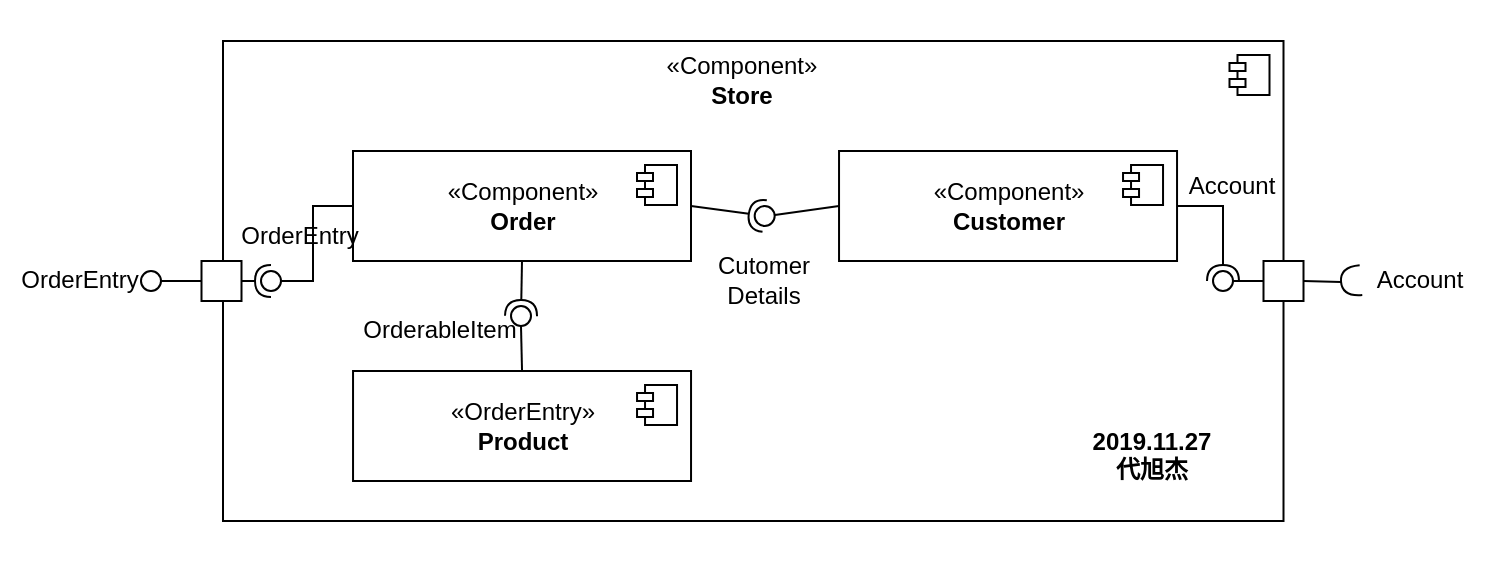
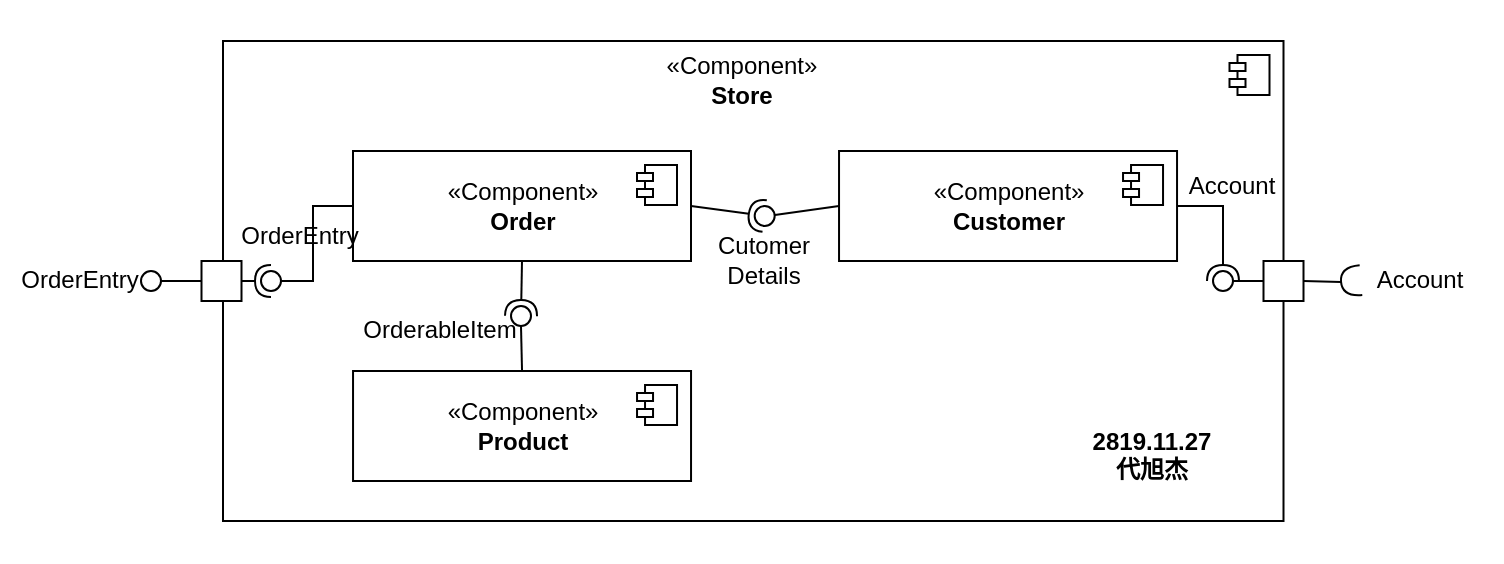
  <mxCell id="0" />
  <mxCell id="1" parent="0" />
  <mxCell id="2" value="" style="html=1;" vertex="1" parent="1"><mxGeometry x="111" y="20" width="530.25" height="240" as="geometry" /></mxCell>
  <mxCell id="3" value="" style="shape=component;jettyWidth=8;jettyHeight=4;" vertex="1" parent="2"><mxGeometry x="1" width="20" height="20" relative="1" as="geometry"><mxPoint x="-27" y="7" as="offset" /></mxGeometry></mxCell>
  <mxCell id="4" value="&lt;span style=&quot;white-space: nowrap&quot;&gt;«Component»&lt;/span&gt;&lt;br style=&quot;white-space: nowrap&quot;&gt;&lt;span style=&quot;white-space: nowrap&quot;&gt;&lt;b&gt;Store&lt;/b&gt;&lt;/span&gt;" style="text;html=1;strokeColor=none;fillColor=none;align=center;verticalAlign=middle;whiteSpace=wrap;rounded=0;" vertex="1" parent="2"><mxGeometry x="169" y="15" width="182" height="10" as="geometry" /></mxCell>
  <mxCell id="5" value="«Component»&lt;br&gt;&lt;b&gt;Order&lt;/b&gt;" style="html=1;" vertex="1" parent="2"><mxGeometry x="65.0" y="55" width="169" height="55" as="geometry" /></mxCell>
  <mxCell id="6" value="" style="shape=component;jettyWidth=8;jettyHeight=4;" vertex="1" parent="5"><mxGeometry x="1" width="20" height="20" relative="1" as="geometry"><mxPoint x="-27" y="7" as="offset" /></mxGeometry></mxCell>
  <mxCell id="7" value="«Component»&lt;br&gt;&lt;b&gt;Customer&lt;/b&gt;" style="html=1;" vertex="1" parent="2"><mxGeometry x="308.02" y="55" width="169" height="55" as="geometry" /></mxCell>
  <mxCell id="8" value="" style="shape=component;jettyWidth=8;jettyHeight=4;" vertex="1" parent="7"><mxGeometry x="1" width="20" height="20" relative="1" as="geometry"><mxPoint x="-27" y="7" as="offset" /></mxGeometry></mxCell>
  <mxCell id="9" value="" style="ellipse;whiteSpace=wrap;html=1;fontFamily=Helvetica;fontSize=12;fontColor=#000000;align=center;strokeColor=#000000;fillColor=#ffffff;points=[];aspect=fixed;resizable=0;" vertex="1" parent="2"><mxGeometry x="265.837" y="82.5" width="10" height="10" as="geometry" /></mxCell>
  <mxCell id="10" value="" style="rounded=0;orthogonalLoop=1;jettySize=auto;html=1;endArrow=none;endFill=0;exitX=0;exitY=0.5;exitDx=0;exitDy=0;" edge="1" parent="2" source="7"><mxGeometry relative="1" as="geometry"><mxPoint x="-63.673" y="270" as="sourcePoint" /><mxPoint x="275.918" y="87" as="targetPoint" /></mxGeometry></mxCell>
  <mxCell id="11" value="" style="rounded=0;orthogonalLoop=1;jettySize=auto;html=1;endArrow=halfCircle;endFill=0;entryX=0.5;entryY=0.5;entryDx=0;entryDy=0;endSize=6;strokeWidth=1;exitX=1;exitY=0.5;exitDx=0;exitDy=0;" edge="1" target="9" parent="2" source="5"><mxGeometry relative="1" as="geometry"><mxPoint x="-21.224" y="270" as="sourcePoint" /></mxGeometry></mxCell>
- <mxCell id="12" value="Cutomer&lt;br&gt;Details" style="text;html=1;strokeColor=none;fillColor=none;align=center;verticalAlign=middle;whiteSpace=wrap;rounded=0;" vertex="1" parent="2"><mxGeometry x="249.918" y="110" width="42.449" height="20" as="geometry" /></mxCell>
+ <mxCell id="12" value="Cutomer&lt;br&gt;Details" style="text;html=1;strokeColor=none;fillColor=none;align=center;verticalAlign=middle;whiteSpace=wrap;rounded=0;" vertex="1" parent="2"><mxGeometry x="249.918" y="100" width="42.449" height="20" as="geometry" /></mxCell>
  <mxCell id="13" value="" style="whiteSpace=wrap;html=1;aspect=fixed;" vertex="1" parent="2"><mxGeometry x="520.25" y="110" width="20" height="20" as="geometry" /></mxCell>
  <mxCell id="14" value="" style="rounded=0;orthogonalLoop=1;jettySize=auto;html=1;endArrow=none;endFill=0;exitX=0;exitY=0.5;exitDx=0;exitDy=0;" edge="1" target="16" parent="2" source="13"><mxGeometry relative="1" as="geometry"><mxPoint x="480" y="120" as="sourcePoint" /></mxGeometry></mxCell>
  <mxCell id="15" value="" style="rounded=0;orthogonalLoop=1;jettySize=auto;html=1;endArrow=halfCircle;endFill=0;entryX=0.5;entryY=0.5;entryDx=0;entryDy=0;endSize=6;strokeWidth=1;exitX=1;exitY=0.5;exitDx=0;exitDy=0;edgeStyle=orthogonalEdgeStyle;" edge="1" target="16" parent="2" source="7"><mxGeometry relative="1" as="geometry"><mxPoint x="520" y="120" as="sourcePoint" /></mxGeometry></mxCell>
  <mxCell id="16" value="" style="ellipse;whiteSpace=wrap;html=1;fontFamily=Helvetica;fontSize=12;fontColor=#000000;align=center;strokeColor=#000000;fillColor=#ffffff;points=[];aspect=fixed;resizable=0;" vertex="1" parent="2"><mxGeometry x="495" y="115" width="10" height="10" as="geometry" /></mxCell>
  <mxCell id="17" value="Account" style="text;html=1;strokeColor=none;fillColor=none;align=center;verticalAlign=middle;whiteSpace=wrap;rounded=0;" vertex="1" parent="2"><mxGeometry x="485" y="62.5" width="40" height="20" as="geometry" /></mxCell>
- <mxCell id="18" value="«OrderEntry»&lt;br&gt;&lt;b&gt;Product&lt;/b&gt;" style="html=1;" vertex="1" parent="2"><mxGeometry x="65.02" y="165" width="169" height="55" as="geometry" /></mxCell>
+ <mxCell id="18" value="«Component»&lt;br&gt;&lt;b&gt;Product&lt;/b&gt;" style="html=1;" vertex="1" parent="2"><mxGeometry x="65.02" y="165" width="169" height="55" as="geometry" /></mxCell>
  <mxCell id="19" value="" style="shape=component;jettyWidth=8;jettyHeight=4;" vertex="1" parent="18"><mxGeometry x="1" width="20" height="20" relative="1" as="geometry"><mxPoint x="-27" y="7" as="offset" /></mxGeometry></mxCell>
  <mxCell id="20" value="OrderableItem" style="text;html=1;strokeColor=none;fillColor=none;align=center;verticalAlign=middle;whiteSpace=wrap;rounded=0;" vertex="1" parent="2"><mxGeometry x="89" y="140" width="40" height="10" as="geometry" /></mxCell>
  <mxCell id="21" value="OrderEntry" style="text;html=1;strokeColor=none;fillColor=none;align=center;verticalAlign=middle;whiteSpace=wrap;rounded=0;" vertex="1" parent="2"><mxGeometry x="19" y="87.5" width="40" height="20" as="geometry" /></mxCell>
- <mxCell id="22" value="2019.11.27&#10;代旭杰" style="text;align=center;fontStyle=1;verticalAlign=middle;spacingLeft=3;spacingRight=3;strokeColor=none;rotatable=0;points=[[0,0.5],[1,0.5]];portConstraint=eastwest;" vertex="1" parent="2"><mxGeometry x="425" y="194" width="80" height="26" as="geometry" /></mxCell>
+ <mxCell id="22" value="2819.11.27&#10;代旭杰" style="text;align=center;fontStyle=1;verticalAlign=middle;spacingLeft=3;spacingRight=3;strokeColor=none;rotatable=0;points=[[0,0.5],[1,0.5]];portConstraint=eastwest;" vertex="1" parent="2"><mxGeometry x="425" y="194" width="80" height="26" as="geometry" /></mxCell>
  <mxCell id="23" value="" style="rounded=0;orthogonalLoop=1;jettySize=auto;html=1;endArrow=none;endFill=0;exitX=0;exitY=0.5;exitDx=0;exitDy=0;entryX=1;entryY=0.5;entryDx=0;entryDy=0;entryPerimeter=0;edgeStyle=orthogonalEdgeStyle;" edge="1" target="25" parent="1" source="5"><mxGeometry relative="1" as="geometry"><mxPoint x="50" y="290" as="sourcePoint" /><mxPoint x="140" y="135" as="targetPoint" /></mxGeometry></mxCell>
  <mxCell id="24" value="" style="rounded=0;orthogonalLoop=1;jettySize=auto;html=1;endArrow=halfCircle;endFill=0;entryX=0.5;entryY=0.5;entryDx=0;entryDy=0;endSize=6;strokeWidth=1;exitX=1;exitY=0.5;exitDx=0;exitDy=0;" edge="1" target="25" parent="1" source="26"><mxGeometry relative="1" as="geometry"><mxPoint x="90" y="290" as="sourcePoint" /></mxGeometry></mxCell>
  <mxCell id="25" value="" style="ellipse;whiteSpace=wrap;html=1;fontFamily=Helvetica;fontSize=12;fontColor=#000000;align=center;strokeColor=#000000;fillColor=#ffffff;points=[];aspect=fixed;resizable=0;" vertex="1" parent="1"><mxGeometry x="130" y="135" width="10" height="10" as="geometry" /></mxCell>
  <mxCell id="26" value="" style="whiteSpace=wrap;html=1;aspect=fixed;" vertex="1" parent="1"><mxGeometry x="100.25" y="130" width="20" height="20" as="geometry" /></mxCell>
  <mxCell id="27" value="" style="shape=requiredInterface;html=1;verticalLabelPosition=bottom;rotation=175;" vertex="1" parent="1"><mxGeometry x="670" y="132.5" width="10" height="15" as="geometry" /></mxCell>
  <mxCell id="28" value="" style="endArrow=none;html=1;entryX=1;entryY=0.5;entryDx=0;entryDy=0;entryPerimeter=0;exitX=1;exitY=0.5;exitDx=0;exitDy=0;" edge="1" parent="1" source="13" target="27"><mxGeometry width="50" height="50" relative="1" as="geometry"><mxPoint x="190" y="375" as="sourcePoint" /><mxPoint x="240" y="325" as="targetPoint" /></mxGeometry></mxCell>
  <mxCell id="29" value="Account" style="text;html=1;strokeColor=none;fillColor=none;align=center;verticalAlign=middle;whiteSpace=wrap;rounded=0;" vertex="1" parent="1"><mxGeometry x="690" y="130" width="40" height="20" as="geometry" /></mxCell>
  <mxCell id="30" value="OrderEntry" style="text;html=1;strokeColor=none;fillColor=none;align=center;verticalAlign=middle;whiteSpace=wrap;rounded=0;" vertex="1" parent="1"><mxGeometry x="20" y="130" width="40" height="20" as="geometry" /></mxCell>
  <mxCell id="31" value="" style="rounded=0;orthogonalLoop=1;jettySize=auto;html=1;endArrow=none;endFill=0;exitX=0.5;exitY=0;exitDx=0;exitDy=0;" edge="1" target="33" parent="1" source="18"><mxGeometry relative="1" as="geometry"><mxPoint x="10" y="290" as="sourcePoint" /></mxGeometry></mxCell>
  <mxCell id="32" value="" style="rounded=0;orthogonalLoop=1;jettySize=auto;html=1;endArrow=halfCircle;endFill=0;entryX=0.5;entryY=0.5;entryDx=0;entryDy=0;endSize=6;strokeWidth=1;exitX=0.5;exitY=1;exitDx=0;exitDy=0;" edge="1" target="33" parent="1" source="5"><mxGeometry relative="1" as="geometry"><mxPoint x="50" y="290" as="sourcePoint" /></mxGeometry></mxCell>
  <mxCell id="33" value="" style="ellipse;whiteSpace=wrap;html=1;fontFamily=Helvetica;fontSize=12;fontColor=#000000;align=center;strokeColor=#000000;fillColor=#ffffff;points=[];aspect=fixed;resizable=0;rotation=90;" vertex="1" parent="1"><mxGeometry x="255" y="152.5" width="10" height="10" as="geometry" /></mxCell>
  <mxCell id="34" value="" style="rounded=0;orthogonalLoop=1;jettySize=auto;html=1;endArrow=none;endFill=0;exitX=0;exitY=0.5;exitDx=0;exitDy=0;" edge="1" target="35" parent="1" source="26"><mxGeometry relative="1" as="geometry"><mxPoint x="0" y="290" as="sourcePoint" /></mxGeometry></mxCell>
  <mxCell id="35" value="" style="ellipse;whiteSpace=wrap;html=1;fontFamily=Helvetica;fontSize=12;fontColor=#000000;align=center;strokeColor=#000000;fillColor=#ffffff;points=[];aspect=fixed;resizable=0;" vertex="1" parent="1"><mxGeometry x="70" y="135" width="10" height="10" as="geometry" /></mxCell>
